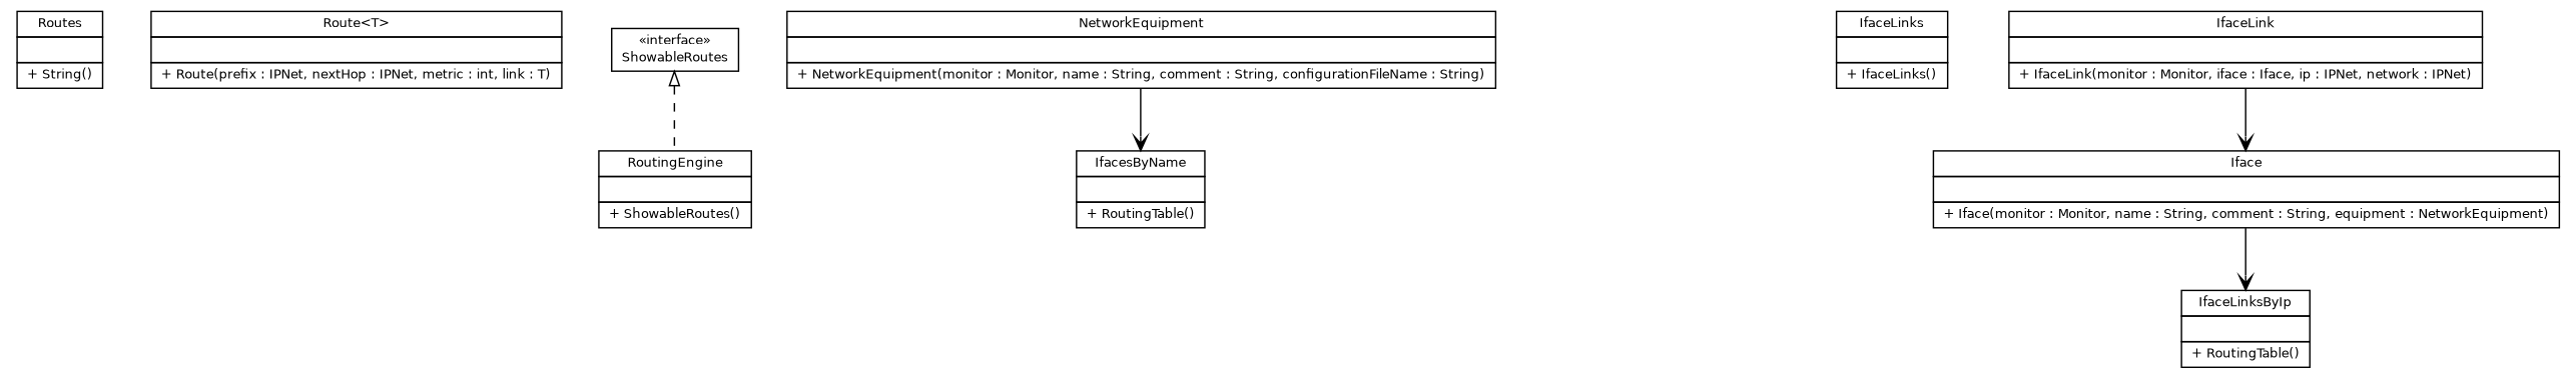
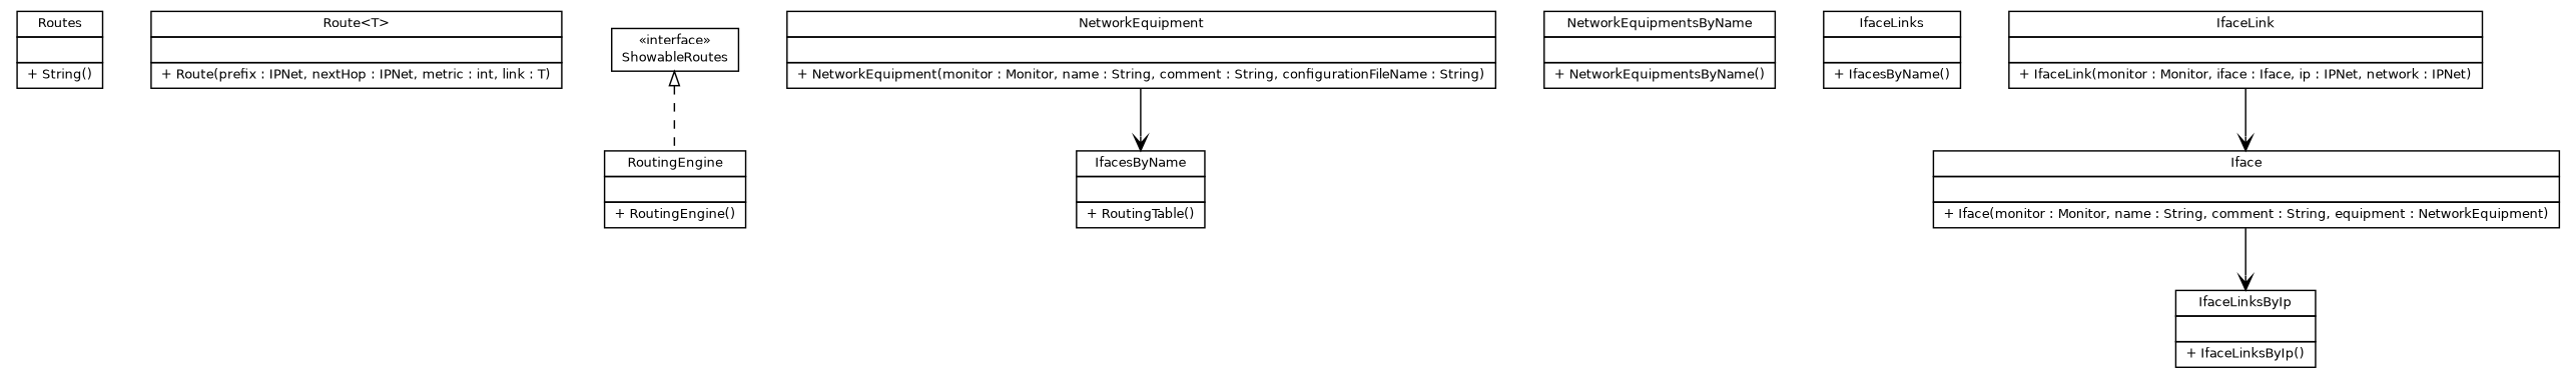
  digraph {
    fontname="DejaVu Sans"
    node [fontcolor=black fontname="DejaVu Sans" fontsize=9.0 shape=plaintext]
    edge [fontname="DejaVu Sans" fontsize=10.0 headport=p labelfontname=Helvetica labelfontsize=10 tailport=p arrowhead=open color=black fontcolor=black]
    n1 [label=<<table border="0" cellborder="1" cellspacing="0" cellpadding="2" port="p" href="./Routes.html"> 		<tr><td><table border="0" cellspacing="0" cellpadding="1"> 			<tr><td> Routes </td></tr> 		</table></td></tr> 		<tr><td><table border="0" cellspacing="0" cellpadding="1"> 			<tr><td align="left">  </td></tr> 		</table></td></tr> 		<tr><td><table border="0" cellspacing="0" cellpadding="1"> 			<tr><td align="left"> + String() </td></tr> 		</table></td></tr> 		</table>>]
    n2 [label=<<table border="0" cellborder="1" cellspacing="0" cellpadding="2" port="p" href="./Route.html"> 		<tr><td><table border="0" cellspacing="0" cellpadding="1"> 			<tr><td> Route&lt;T&gt; </td></tr> 		</table></td></tr> 		<tr><td><table border="0" cellspacing="0" cellpadding="1"> 			<tr><td align="left">  </td></tr> 		</table></td></tr> 		<tr><td><table border="0" cellspacing="0" cellpadding="1"> 			<tr><td align="left"> + Route(prefix : IPNet, nextHop : IPNet, metric : int, link : T) </td></tr> 		</table></td></tr> 		</table>>]
-   n3 [label=<<table border="0" cellborder="1" cellspacing="0" cellpadding="2" port="p" href="./RoutingEngine.html"> 		<tr><td><table border="0" cellspacing="0" cellpadding="1"> 			<tr><td> RoutingEngine </td></tr> 		</table></td></tr> 		<tr><td><table border="0" cellspacing="0" cellpadding="1"> 			<tr><td align="left">  </td></tr> 		</table></td></tr> 		<tr><td><table border="0" cellspacing="0" cellpadding="1"> 			<tr><td align="left"> + ShowableRoutes() </td></tr> 		</table></td></tr> 		</table>>]
+   n3 [label=<<table border="0" cellborder="1" cellspacing="0" cellpadding="2" port="p" href="./RoutingEngine.html"> 		<tr><td><table border="0" cellspacing="0" cellpadding="1"> 			<tr><td> RoutingEngine </td></tr> 		</table></td></tr> 		<tr><td><table border="0" cellspacing="0" cellpadding="1"> 			<tr><td align="left">  </td></tr> 		</table></td></tr> 		<tr><td><table border="0" cellspacing="0" cellpadding="1"> 			<tr><td align="left"> + RoutingEngine() </td></tr> 		</table></td></tr> 		</table>>]
    n4 [label=<<table border="0" cellborder="1" cellspacing="0" cellpadding="2" port="p" href="./ShowableRoutes.html"> 		<tr><td><table border="0" cellspacing="0" cellpadding="1"> 			<tr><td> &laquo;interface&raquo; </td></tr> 			<tr><td> ShowableRoutes </td></tr> 		</table></td></tr> 		</table>>]
    n5 [label=<<table border="0" cellborder="1" cellspacing="0" cellpadding="2" port="p" href="./IfacesByName.html"> 		<tr><td><table border="0" cellspacing="0" cellpadding="1"> 			<tr><td> IfacesByName </td></tr> 		</table></td></tr> 		<tr><td><table border="0" cellspacing="0" cellpadding="1"> 			<tr><td align="left">  </td></tr> 		</table></td></tr> 		<tr><td><table border="0" cellspacing="0" cellpadding="1"> 			<tr><td align="left"> + RoutingTable() </td></tr> 		</table></td></tr> 		</table>>]
-   n7 [label=<<table border="0" cellborder="1" cellspacing="0" cellpadding="2" port="p" href="./IfaceLinks.html"> 		<tr><td><table border="0" cellspacing="0" cellpadding="1"> 			<tr><td> IfaceLinks </td></tr> 		</table></td></tr> 		<tr><td><table border="0" cellspacing="0" cellpadding="1"> 			<tr><td align="left">  </td></tr> 		</table></td></tr> 		<tr><td><table border="0" cellspacing="0" cellpadding="1"> 			<tr><td align="left"> + IfaceLinks() </td></tr> 		</table></td></tr> 		</table>>]
-   n8 [label=<<table border="0" cellborder="1" cellspacing="0" cellpadding="2" port="p" href="./IfaceLinksByIp.html"> 		<tr><td><table border="0" cellspacing="0" cellpadding="1"> 			<tr><td> IfaceLinksByIp </td></tr> 		</table></td></tr> 		<tr><td><table border="0" cellspacing="0" cellpadding="1"> 			<tr><td align="left">  </td></tr> 		</table></td></tr> 		<tr><td><table border="0" cellspacing="0" cellpadding="1"> 			<tr><td align="left"> + RoutingTable() </td></tr> 		</table></td></tr> 		</table>>]
+   n6 [label=<<table border="0" cellborder="1" cellspacing="0" cellpadding="2" port="p" href="./NetworkEquipmentsByName.html"> 		<tr><td><table border="0" cellspacing="0" cellpadding="1"> 			<tr><td> NetworkEquipmentsByName </td></tr> 		</table></td></tr> 		<tr><td><table border="0" cellspacing="0" cellpadding="1"> 			<tr><td align="left">  </td></tr> 		</table></td></tr> 		<tr><td><table border="0" cellspacing="0" cellpadding="1"> 			<tr><td align="left"> + NetworkEquipmentsByName() </td></tr> 		</table></td></tr> 		</table>>]
+   n7 [label=<<table border="0" cellborder="1" cellspacing="0" cellpadding="2" port="p" href="./IfaceLinks.html"> 		<tr><td><table border="0" cellspacing="0" cellpadding="1"> 			<tr><td> IfaceLinks </td></tr> 		</table></td></tr> 		<tr><td><table border="0" cellspacing="0" cellpadding="1"> 			<tr><td align="left">  </td></tr> 		</table></td></tr> 		<tr><td><table border="0" cellspacing="0" cellpadding="1"> 			<tr><td align="left"> + IfacesByName() </td></tr> 		</table></td></tr> 		</table>>]
+   n8 [label=<<table border="0" cellborder="1" cellspacing="0" cellpadding="2" port="p" href="./IfaceLinksByIp.html"> 		<tr><td><table border="0" cellspacing="0" cellpadding="1"> 			<tr><td> IfaceLinksByIp </td></tr> 		</table></td></tr> 		<tr><td><table border="0" cellspacing="0" cellpadding="1"> 			<tr><td align="left">  </td></tr> 		</table></td></tr> 		<tr><td><table border="0" cellspacing="0" cellpadding="1"> 			<tr><td align="left"> + IfaceLinksByIp() </td></tr> 		</table></td></tr> 		</table>>]
    n9 [label=<<table border="0" cellborder="1" cellspacing="0" cellpadding="2" port="p" href="./NetworkEquipment.html"> 		<tr><td><table border="0" cellspacing="0" cellpadding="1"> 			<tr><td> NetworkEquipment </td></tr> 		</table></td></tr> 		<tr><td><table border="0" cellspacing="0" cellpadding="1"> 			<tr><td align="left">  </td></tr> 		</table></td></tr> 		<tr><td><table border="0" cellspacing="0" cellpadding="1"> 			<tr><td align="left"> + NetworkEquipment(monitor : Monitor, name : String, comment : String, configurationFileName : String) </td></tr> 		</table></td></tr> 		</table>>]
    n10 [label=<<table border="0" cellborder="1" cellspacing="0" cellpadding="2" port="p" href="./Iface.html"> 		<tr><td><table border="0" cellspacing="0" cellpadding="1"> 			<tr><td> Iface </td></tr> 		</table></td></tr> 		<tr><td><table border="0" cellspacing="0" cellpadding="1"> 			<tr><td align="left">  </td></tr> 		</table></td></tr> 		<tr><td><table border="0" cellspacing="0" cellpadding="1"> 			<tr><td align="left"> + Iface(monitor : Monitor, name : String, comment : String, equipment : NetworkEquipment) </td></tr> 		</table></td></tr> 		</table>>]
    n11 [label=<<table border="0" cellborder="1" cellspacing="0" cellpadding="2" port="p" href="./IfaceLink.html"> 		<tr><td><table border="0" cellspacing="0" cellpadding="1"> 			<tr><td> IfaceLink </td></tr> 		</table></td></tr> 		<tr><td><table border="0" cellspacing="0" cellpadding="1"> 			<tr><td align="left">  </td></tr> 		</table></td></tr> 		<tr><td><table border="0" cellspacing="0" cellpadding="1"> 			<tr><td align="left"> + IfaceLink(monitor : Monitor, iface : Iface, ip : IPNet, network : IPNet) </td></tr> 		</table></td></tr> 		</table>>]
    n4 -> n3 [arrowtail=empty dir=back fontsize=10 style=dashed arrowhead="" color="" fontcolor=""]
    n9 -> n5
    n10 -> n8
    n11 -> n10
  }
